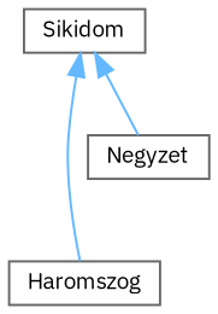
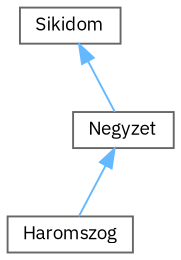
  digraph {
    fontname="IBM Plex Sans"
    rankdir=TB
    node [color=grey40 fillcolor=white fontname="IBM Plex Sans" fontsize=10 shape=box style=filled]
    edge [color=steelblue1 dir=back fontname="IBM Plex Sans" fontsize=10 labelfontname=Helvetica labelfontsize=10 style=solid]
    n1 [height=0.2 label=Sikidom width=0.4]
    n2 [height=0.2 label=Haromszog width=0.4]
    n3 [height=0.2 label=Negyzet width=0.4]
-   n1 -> n2
+   n3 -> n2
    n1 -> n3
  }
